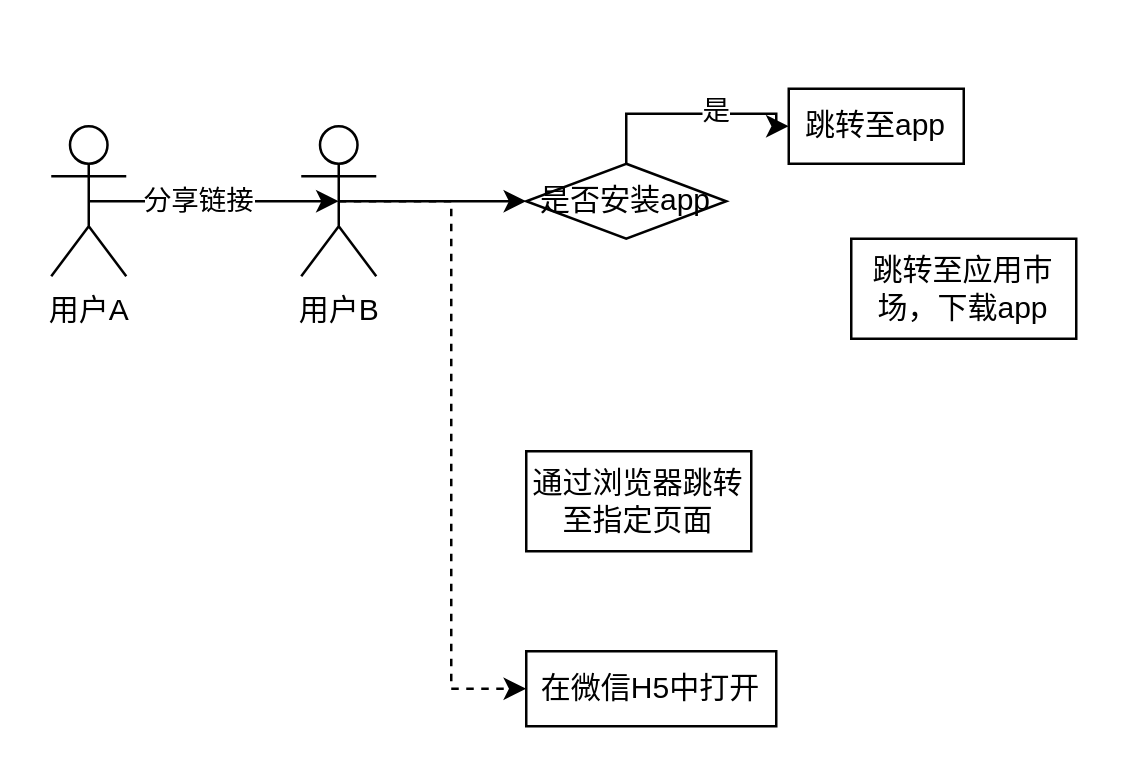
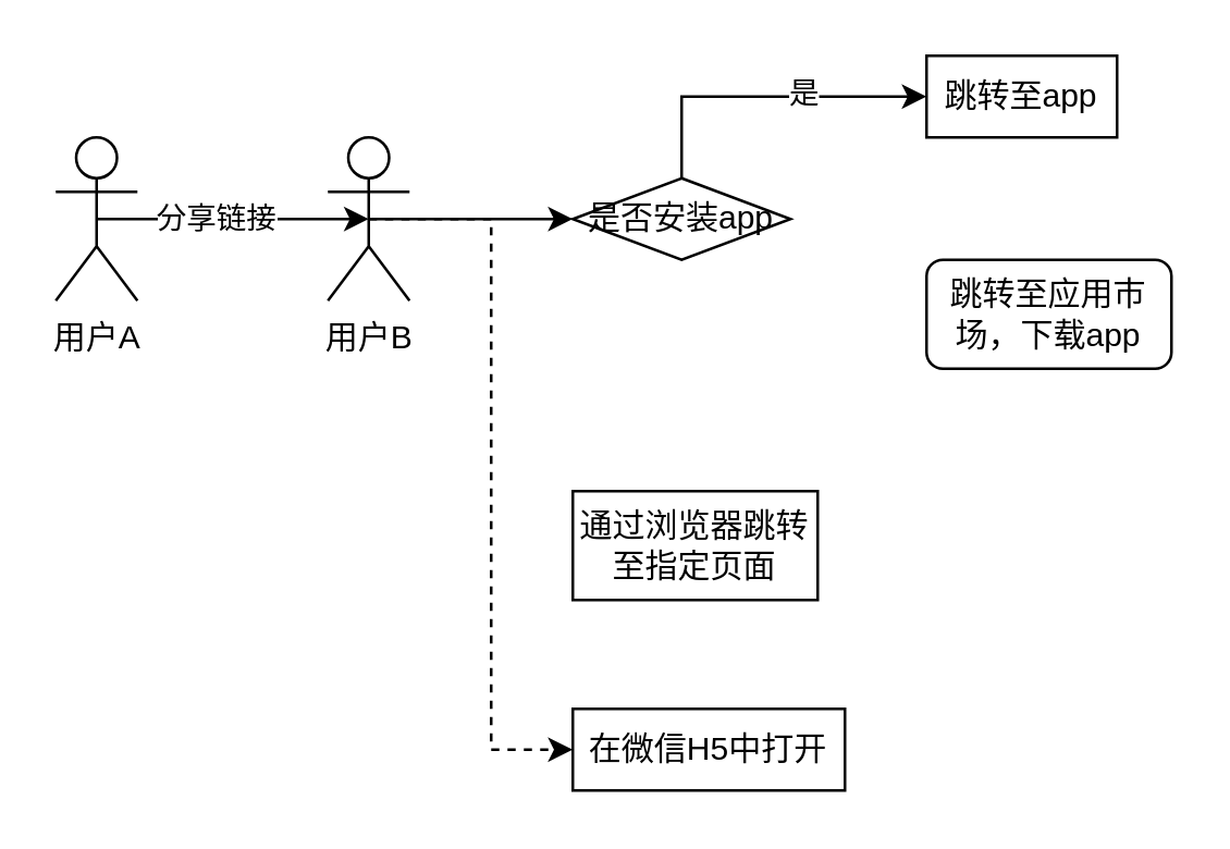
  <mxCell id="0" />
  <mxCell id="1" parent="0" />
  <mxCell id="2" style="edgeStyle=orthogonalEdgeStyle;rounded=0;orthogonalLoop=1;jettySize=auto;html=1;exitX=0.5;exitY=0.5;exitDx=0;exitDy=0;exitPerimeter=0;entryX=0.5;entryY=0.5;entryDx=0;entryDy=0;entryPerimeter=0;" edge="1" parent="1" source="4" target="7"><mxGeometry relative="1" as="geometry" /></mxCell>
  <mxCell id="3" value="分享链接" style="edgeLabel;html=1;align=center;verticalAlign=middle;resizable=0;points=[];" vertex="1" connectable="0" parent="2"><mxGeometry x="-0.137" y="1" relative="1" as="geometry"><mxPoint as="offset" /></mxGeometry></mxCell>
  <mxCell id="4" value="用户A" style="shape=umlActor;verticalLabelPosition=bottom;verticalAlign=top;html=1;outlineConnect=0;" vertex="1" parent="1"><mxGeometry x="20" y="50" width="30" height="60" as="geometry" /></mxCell>
  <mxCell id="5" style="edgeStyle=orthogonalEdgeStyle;rounded=0;orthogonalLoop=1;jettySize=auto;html=1;exitX=0.5;exitY=0.5;exitDx=0;exitDy=0;exitPerimeter=0;entryX=0;entryY=0.5;entryDx=0;entryDy=0;" edge="1" parent="1" source="7" target="10"><mxGeometry relative="1" as="geometry" /></mxCell>
  <mxCell id="6" style="edgeStyle=orthogonalEdgeStyle;rounded=0;orthogonalLoop=1;jettySize=auto;html=1;exitX=0.5;exitY=0.5;exitDx=0;exitDy=0;exitPerimeter=0;entryX=0;entryY=0.5;entryDx=0;entryDy=0;dashed=1;" edge="1" parent="1" source="7" target="14"><mxGeometry relative="1" as="geometry" /></mxCell>
  <mxCell id="7" value="用户B" style="shape=umlActor;verticalLabelPosition=bottom;verticalAlign=top;html=1;outlineConnect=0;" vertex="1" parent="1"><mxGeometry x="120" y="50" width="30" height="60" as="geometry" /></mxCell>
  <mxCell id="8" style="edgeStyle=orthogonalEdgeStyle;rounded=0;orthogonalLoop=1;jettySize=auto;html=1;exitX=0.5;exitY=0;exitDx=0;exitDy=0;entryX=0;entryY=0.5;entryDx=0;entryDy=0;" edge="1" parent="1" source="10" target="11"><mxGeometry relative="1" as="geometry" /></mxCell>
  <mxCell id="9" value="是" style="edgeLabel;html=1;align=center;verticalAlign=middle;resizable=0;points=[];" vertex="1" connectable="0" parent="8"><mxGeometry x="0.226" y="2" relative="1" as="geometry"><mxPoint as="offset" /></mxGeometry></mxCell>
  <mxCell id="10" value="是否安装app" style="rhombus;whiteSpace=wrap;html=1;" vertex="1" parent="1"><mxGeometry x="210" y="65" width="80" height="30" as="geometry" /></mxCell>
- <mxCell id="11" value="跳转至app" style="rounded=0;whiteSpace=wrap;html=1;" vertex="1" parent="1"><mxGeometry x="315" y="35" width="70" height="30" as="geometry" /></mxCell>
- <mxCell id="12" value="跳转至应用市场，下载app" style="rounded=0;whiteSpace=wrap;html=1;" vertex="1" parent="1"><mxGeometry x="340" y="95" width="90" height="40" as="geometry" /></mxCell>
+ <mxCell id="11" value="跳转至app" style="rounded=0;whiteSpace=wrap;html=1;" vertex="1" parent="1"><mxGeometry x="340" y="20" width="70" height="30" as="geometry" /></mxCell>
+ <mxCell id="12" value="跳转至应用市场，下载app" style="whiteSpace=wrap;html=1;rounded=1;" vertex="1" parent="1"><mxGeometry x="340" y="95" width="90" height="40" as="geometry" /></mxCell>
  <mxCell id="13" value="通过浏览器跳转至指定页面" style="rounded=0;whiteSpace=wrap;html=1;" vertex="1" parent="1"><mxGeometry x="210" y="180" width="90" height="40" as="geometry" /></mxCell>
  <mxCell id="14" value="在微信H5中打开" style="rounded=0;whiteSpace=wrap;html=1;" vertex="1" parent="1"><mxGeometry x="210" y="260" width="100" height="30" as="geometry" /></mxCell>
